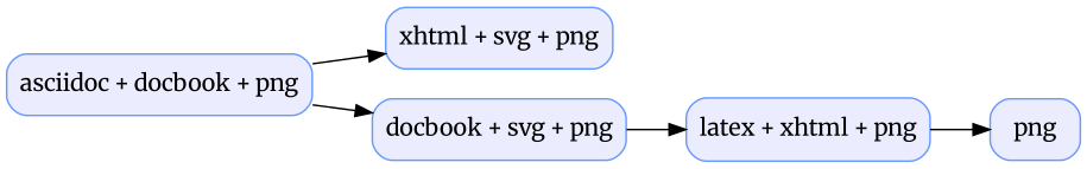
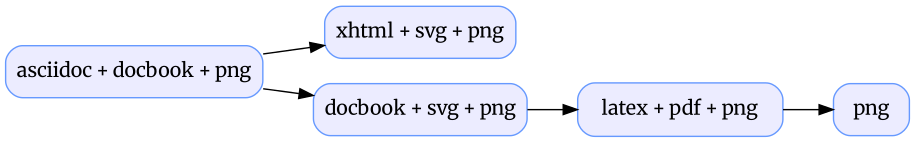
  digraph {
    fontname=Merriweather
    rankdir=LR
    node [color="#6699ff" fillcolor="#ececff" fontname=Merriweather shape=Mrecord style=filled]
    edge [fontname=Merriweather]
    n1 [label="asciidoc + docbook + png"]
    n2 [label="xhtml + svg + png"]
    n3 [label="docbook + svg + png"]
-   n4 [label="latex + xhtml + png"]
+   n4 [label="latex + pdf + png"]
    n5 [label=png]
    n1 -> n2
    n1 -> n3
    n3 -> n4
    n4 -> n5
  }
